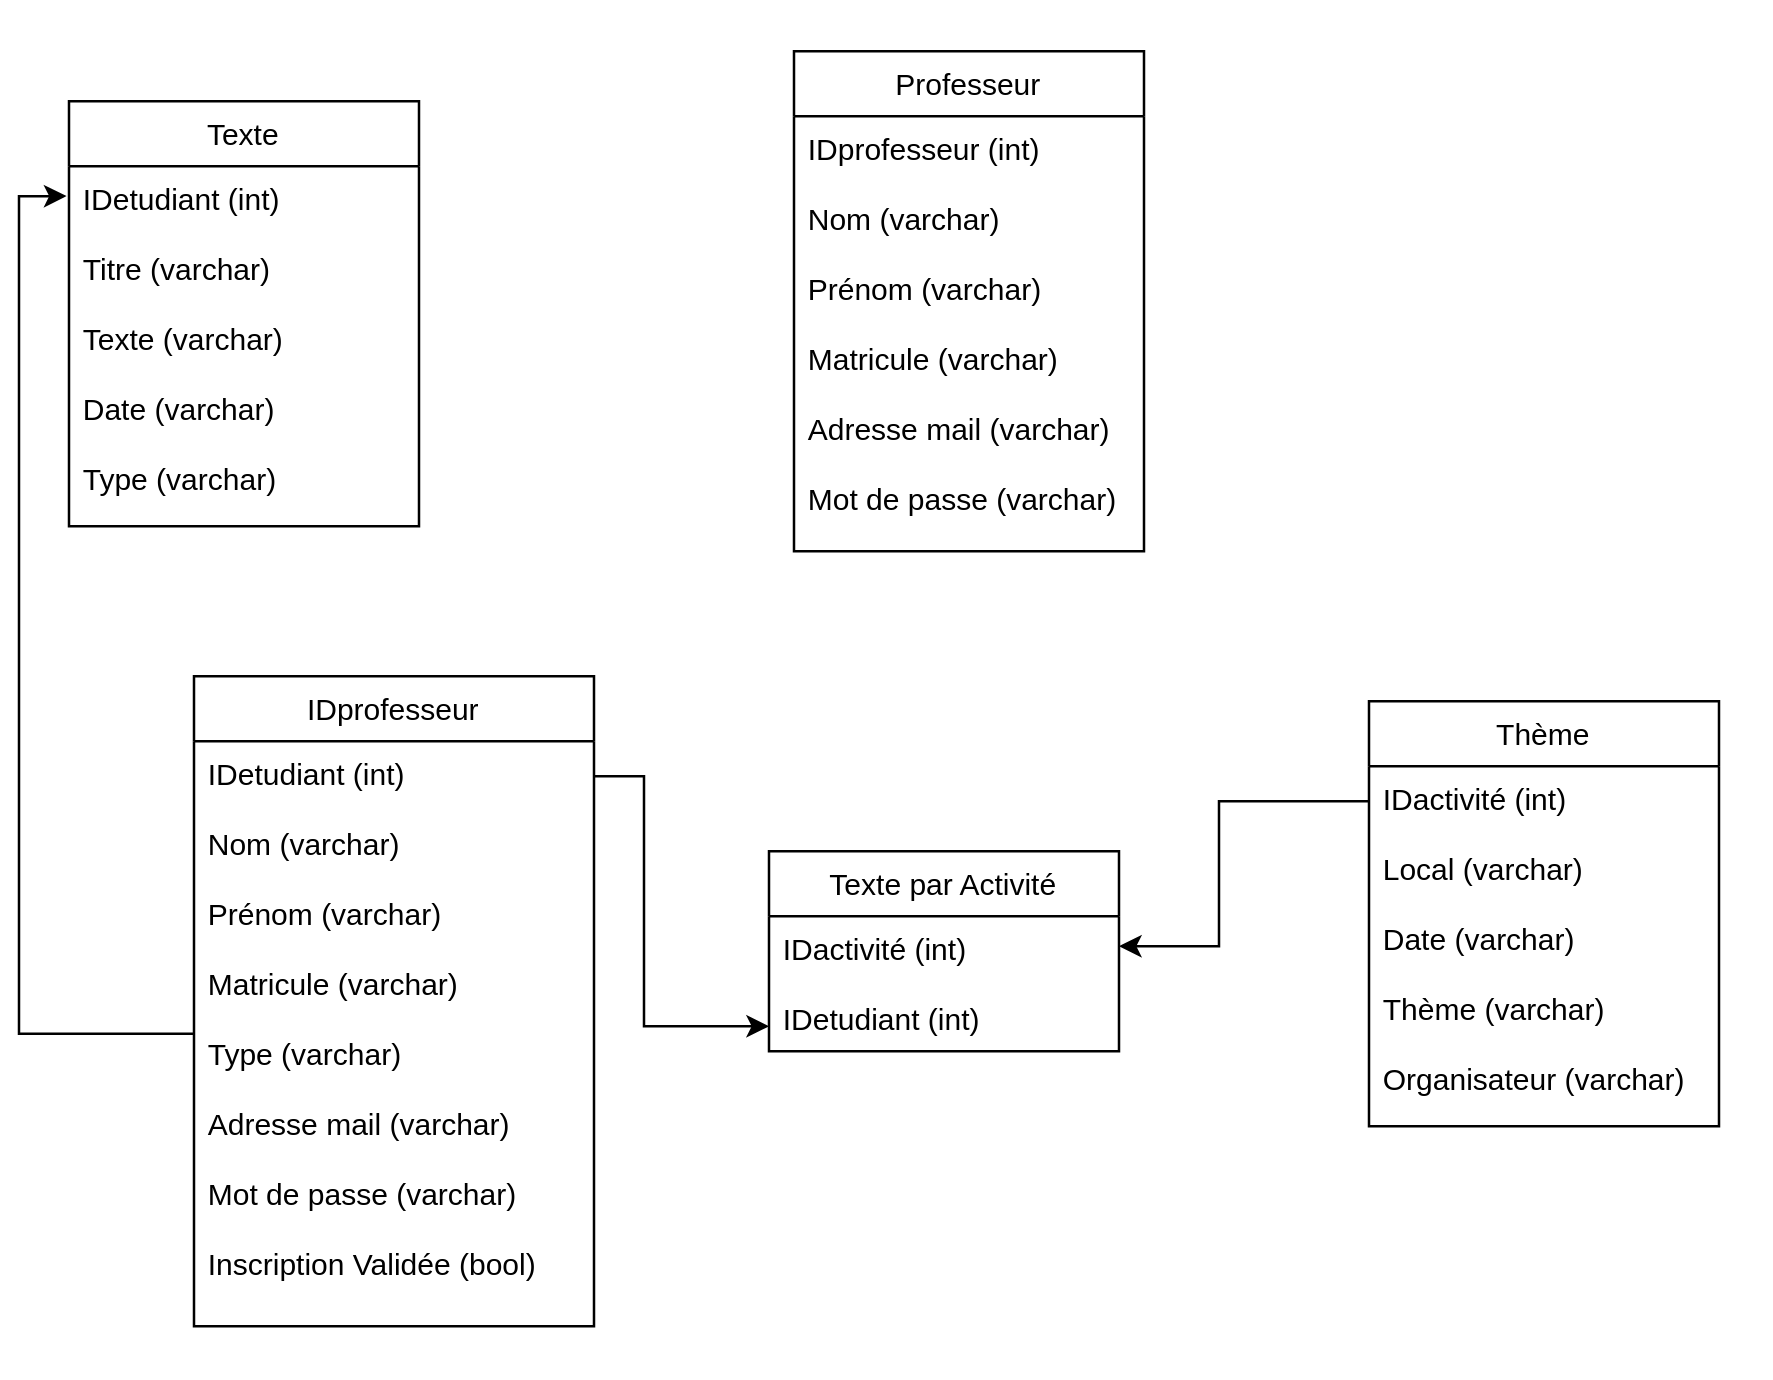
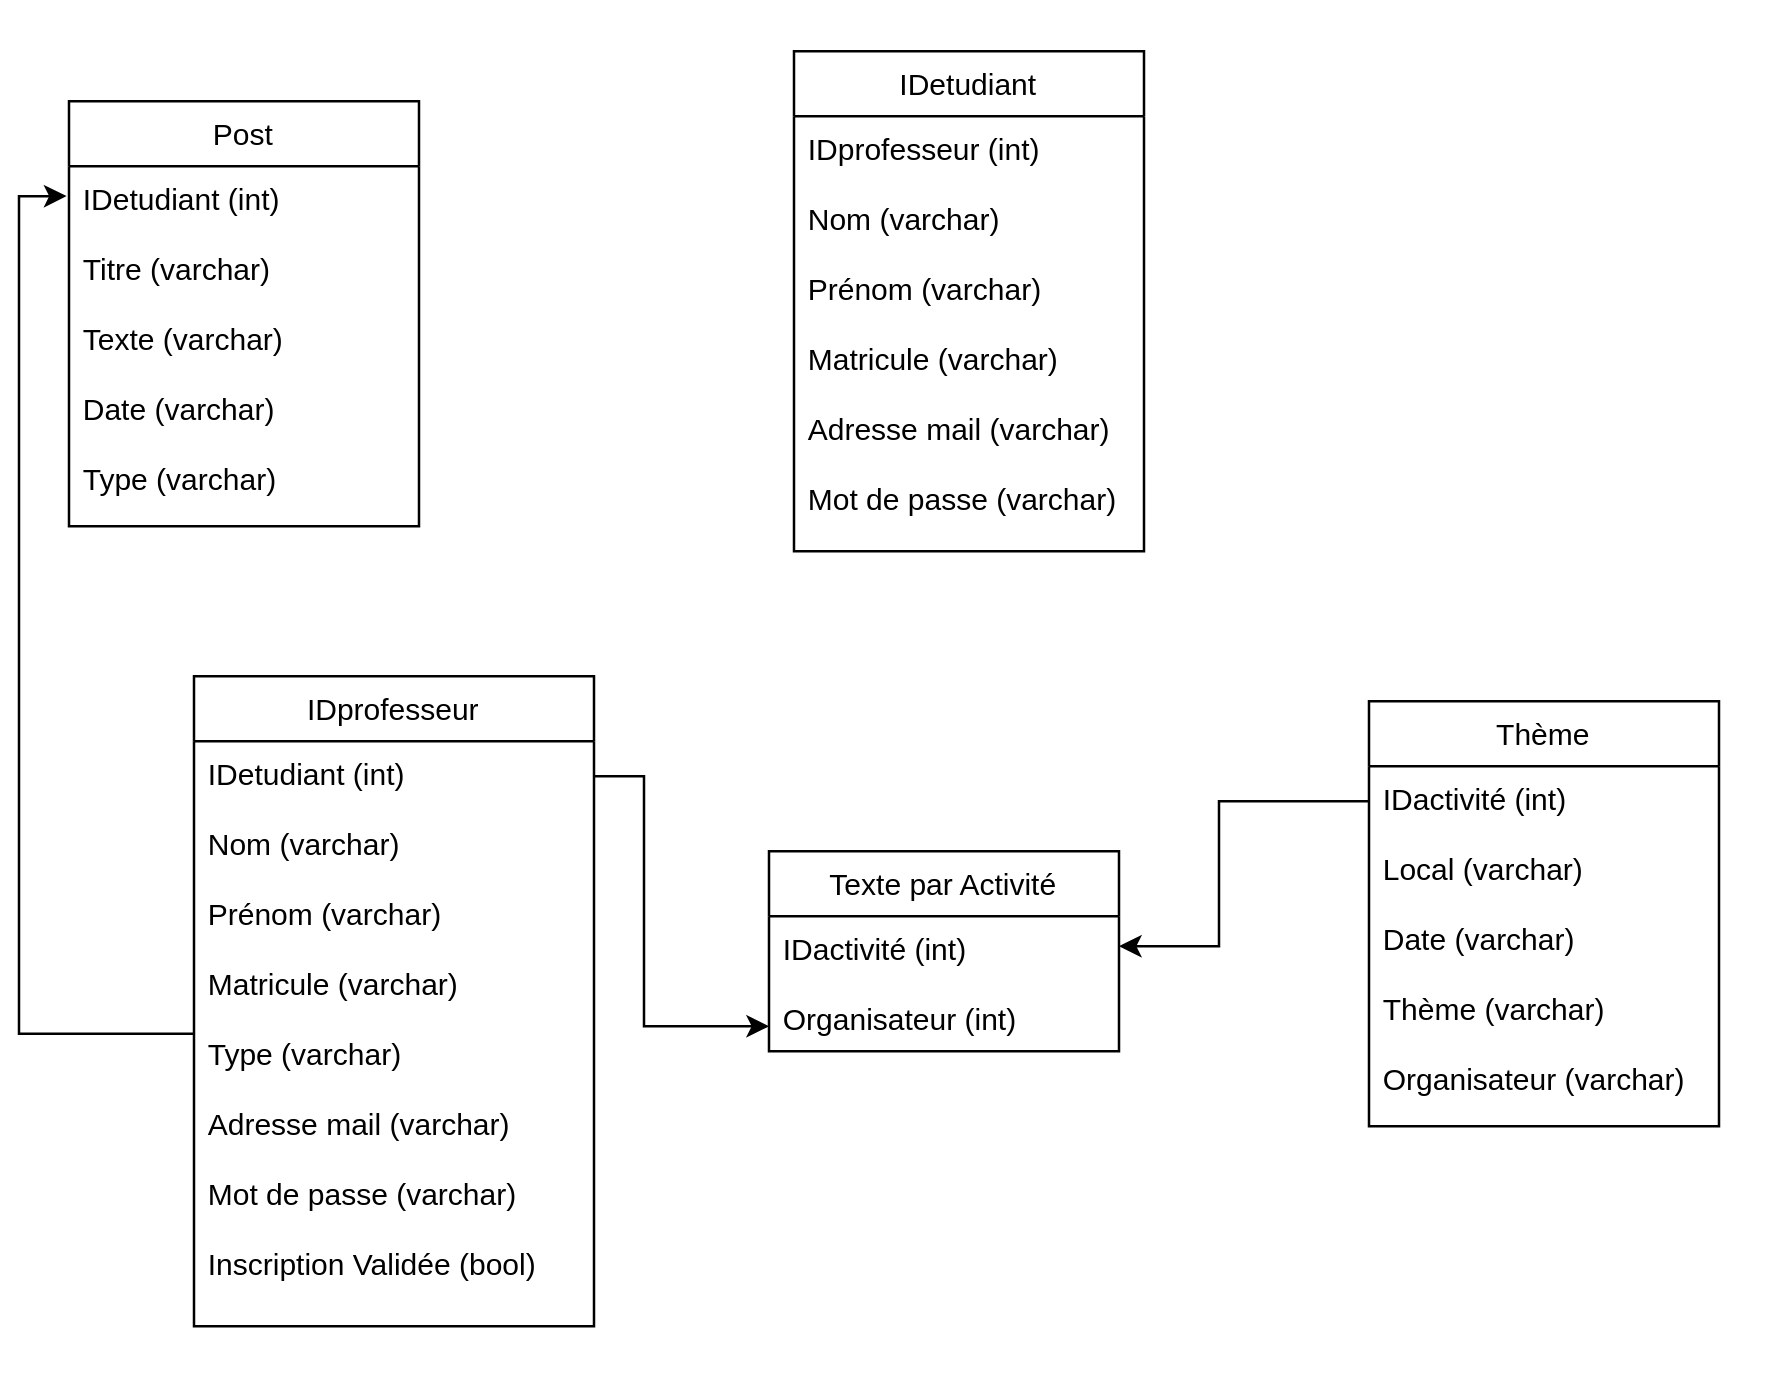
  <mxCell id="0" />
  <mxCell id="1" parent="0" />
  <mxCell id="2" value="IDprofesseur" style="swimlane;fontStyle=0;childLayout=stackLayout;horizontal=1;startSize=26;fillColor=none;horizontalStack=0;resizeParent=1;resizeParentMax=0;resizeLast=0;collapsible=1;marginBottom=0;" parent="1" vertex="1"><mxGeometry x="70" y="270" width="160" height="260" as="geometry"><mxRectangle x="241" y="171" width="80" height="26" as="alternateBounds" /></mxGeometry></mxCell>
  <mxCell id="3" value="IDetudiant (int)&#10;&#10;Nom (varchar)&#10;&#10;Prénom (varchar)&#10;&#10;Matricule (varchar)&#10;&#10;Type (varchar)&#10;&#10;Adresse mail (varchar)&#10;&#10;Mot de passe (varchar)&#10;&#10;Inscription Validée (bool)" style="text;strokeColor=none;fillColor=none;align=left;verticalAlign=top;spacingLeft=4;spacingRight=4;overflow=hidden;rotatable=0;points=[[0,0.5],[1,0.5]];portConstraint=eastwest;" parent="2" vertex="1"><mxGeometry y="26" width="160" height="234" as="geometry" /></mxCell>
- <mxCell id="4" value="Professeur" style="swimlane;fontStyle=0;childLayout=stackLayout;horizontal=1;startSize=26;fillColor=none;horizontalStack=0;resizeParent=1;resizeParentMax=0;resizeLast=0;collapsible=1;marginBottom=0;" parent="1" vertex="1"><mxGeometry x="310" y="20" width="140" height="200" as="geometry"><mxRectangle x="241" y="171" width="80" height="26" as="alternateBounds" /></mxGeometry></mxCell>
+ <mxCell id="4" value="IDetudiant" style="swimlane;fontStyle=0;childLayout=stackLayout;horizontal=1;startSize=26;fillColor=none;horizontalStack=0;resizeParent=1;resizeParentMax=0;resizeLast=0;collapsible=1;marginBottom=0;" parent="1" vertex="1"><mxGeometry x="310" y="20" width="140" height="200" as="geometry"><mxRectangle x="241" y="171" width="80" height="26" as="alternateBounds" /></mxGeometry></mxCell>
  <mxCell id="5" value="IDprofesseur (int)&#10;&#10;Nom (varchar)&#10;&#10;Prénom (varchar)&#10;&#10;Matricule (varchar)&#10;&#10;Adresse mail (varchar)&#10;&#10;Mot de passe (varchar)" style="text;strokeColor=none;fillColor=none;align=left;verticalAlign=top;spacingLeft=4;spacingRight=4;overflow=hidden;rotatable=0;points=[[0,0.5],[1,0.5]];portConstraint=eastwest;" parent="4" vertex="1"><mxGeometry y="26" width="140" height="174" as="geometry" /></mxCell>
- <mxCell id="6" value="Texte" style="swimlane;fontStyle=0;childLayout=stackLayout;horizontal=1;startSize=26;fillColor=none;horizontalStack=0;resizeParent=1;resizeParentMax=0;resizeLast=0;collapsible=1;marginBottom=0;" parent="1" vertex="1"><mxGeometry x="20" y="40" width="140" height="170" as="geometry"><mxRectangle x="241" y="171" width="80" height="26" as="alternateBounds" /></mxGeometry></mxCell>
+ <mxCell id="6" value="Post" style="swimlane;fontStyle=0;childLayout=stackLayout;horizontal=1;startSize=26;fillColor=none;horizontalStack=0;resizeParent=1;resizeParentMax=0;resizeLast=0;collapsible=1;marginBottom=0;" parent="1" vertex="1"><mxGeometry x="20" y="40" width="140" height="170" as="geometry"><mxRectangle x="241" y="171" width="80" height="26" as="alternateBounds" /></mxGeometry></mxCell>
  <mxCell id="7" value="IDetudiant (int)&#10;&#10;Titre (varchar)&#10;&#10;Texte (varchar)&#10;&#10;Date (varchar)&#10;&#10;Type (varchar)" style="text;strokeColor=none;fillColor=none;align=left;verticalAlign=top;spacingLeft=4;spacingRight=4;overflow=hidden;rotatable=0;points=[[0,0.5],[1,0.5]];portConstraint=eastwest;" parent="6" vertex="1"><mxGeometry y="26" width="140" height="144" as="geometry" /></mxCell>
  <mxCell id="8" value="Thème" style="swimlane;fontStyle=0;childLayout=stackLayout;horizontal=1;startSize=26;fillColor=none;horizontalStack=0;resizeParent=1;resizeParentMax=0;resizeLast=0;collapsible=1;marginBottom=0;" parent="1" vertex="1"><mxGeometry x="540" y="280" width="140" height="170" as="geometry"><mxRectangle x="241" y="171" width="80" height="26" as="alternateBounds" /></mxGeometry></mxCell>
  <mxCell id="9" value="IDactivité (int)&#10;&#10;Local (varchar)&#10;&#10;Date (varchar)&#10;&#10;Thème (varchar)&#10;&#10;Organisateur (varchar)" style="text;strokeColor=none;fillColor=none;align=left;verticalAlign=top;spacingLeft=4;spacingRight=4;overflow=hidden;rotatable=0;points=[[0,0.5],[1,0.5]];portConstraint=eastwest;" parent="8" vertex="1"><mxGeometry y="26" width="140" height="144" as="geometry" /></mxCell>
  <mxCell id="10" value="Texte par Activité" style="swimlane;fontStyle=0;childLayout=stackLayout;horizontal=1;startSize=26;fillColor=none;horizontalStack=0;resizeParent=1;resizeParentMax=0;resizeLast=0;collapsible=1;marginBottom=0;" parent="1" vertex="1"><mxGeometry x="300" y="340" width="140" height="80" as="geometry"><mxRectangle x="241" y="171" width="80" height="26" as="alternateBounds" /></mxGeometry></mxCell>
- <mxCell id="11" value="IDactivité (int)&#10;&#10;IDetudiant (int)" style="text;strokeColor=none;fillColor=none;align=left;verticalAlign=top;spacingLeft=4;spacingRight=4;overflow=hidden;rotatable=0;points=[[0,0.5],[1,0.5]];portConstraint=eastwest;" parent="10" vertex="1"><mxGeometry y="26" width="140" height="54" as="geometry" /></mxCell>
+ <mxCell id="11" value="IDactivité (int)&#10;&#10;Organisateur (int)" style="text;strokeColor=none;fillColor=none;align=left;verticalAlign=top;spacingLeft=4;spacingRight=4;overflow=hidden;rotatable=0;points=[[0,0.5],[1,0.5]];portConstraint=eastwest;" parent="10" vertex="1"><mxGeometry y="26" width="140" height="54" as="geometry" /></mxCell>
  <mxCell id="12" style="edgeStyle=orthogonalEdgeStyle;rounded=0;orthogonalLoop=1;jettySize=auto;html=1;entryX=1;entryY=0.222;entryDx=0;entryDy=0;entryPerimeter=0;" parent="1" source="9" target="11" edge="1"><mxGeometry relative="1" as="geometry"><mxPoint x="430" y="378" as="targetPoint" /><Array as="points"><mxPoint x="480" y="320" /><mxPoint x="480" y="378" /></Array></mxGeometry></mxCell>
  <mxCell id="13" style="edgeStyle=orthogonalEdgeStyle;rounded=0;orthogonalLoop=1;jettySize=auto;html=1;entryX=0;entryY=0.815;entryDx=0;entryDy=0;entryPerimeter=0;" parent="1" source="3" target="11" edge="1"><mxGeometry relative="1" as="geometry"><Array as="points"><mxPoint x="250" y="310" /><mxPoint x="250" y="410" /></Array></mxGeometry></mxCell>
  <mxCell id="14" style="edgeStyle=orthogonalEdgeStyle;rounded=0;orthogonalLoop=1;jettySize=auto;html=1;entryX=-0.007;entryY=0.083;entryDx=0;entryDy=0;entryPerimeter=0;" parent="1" source="3" target="7" edge="1"><mxGeometry relative="1" as="geometry" /></mxCell>
